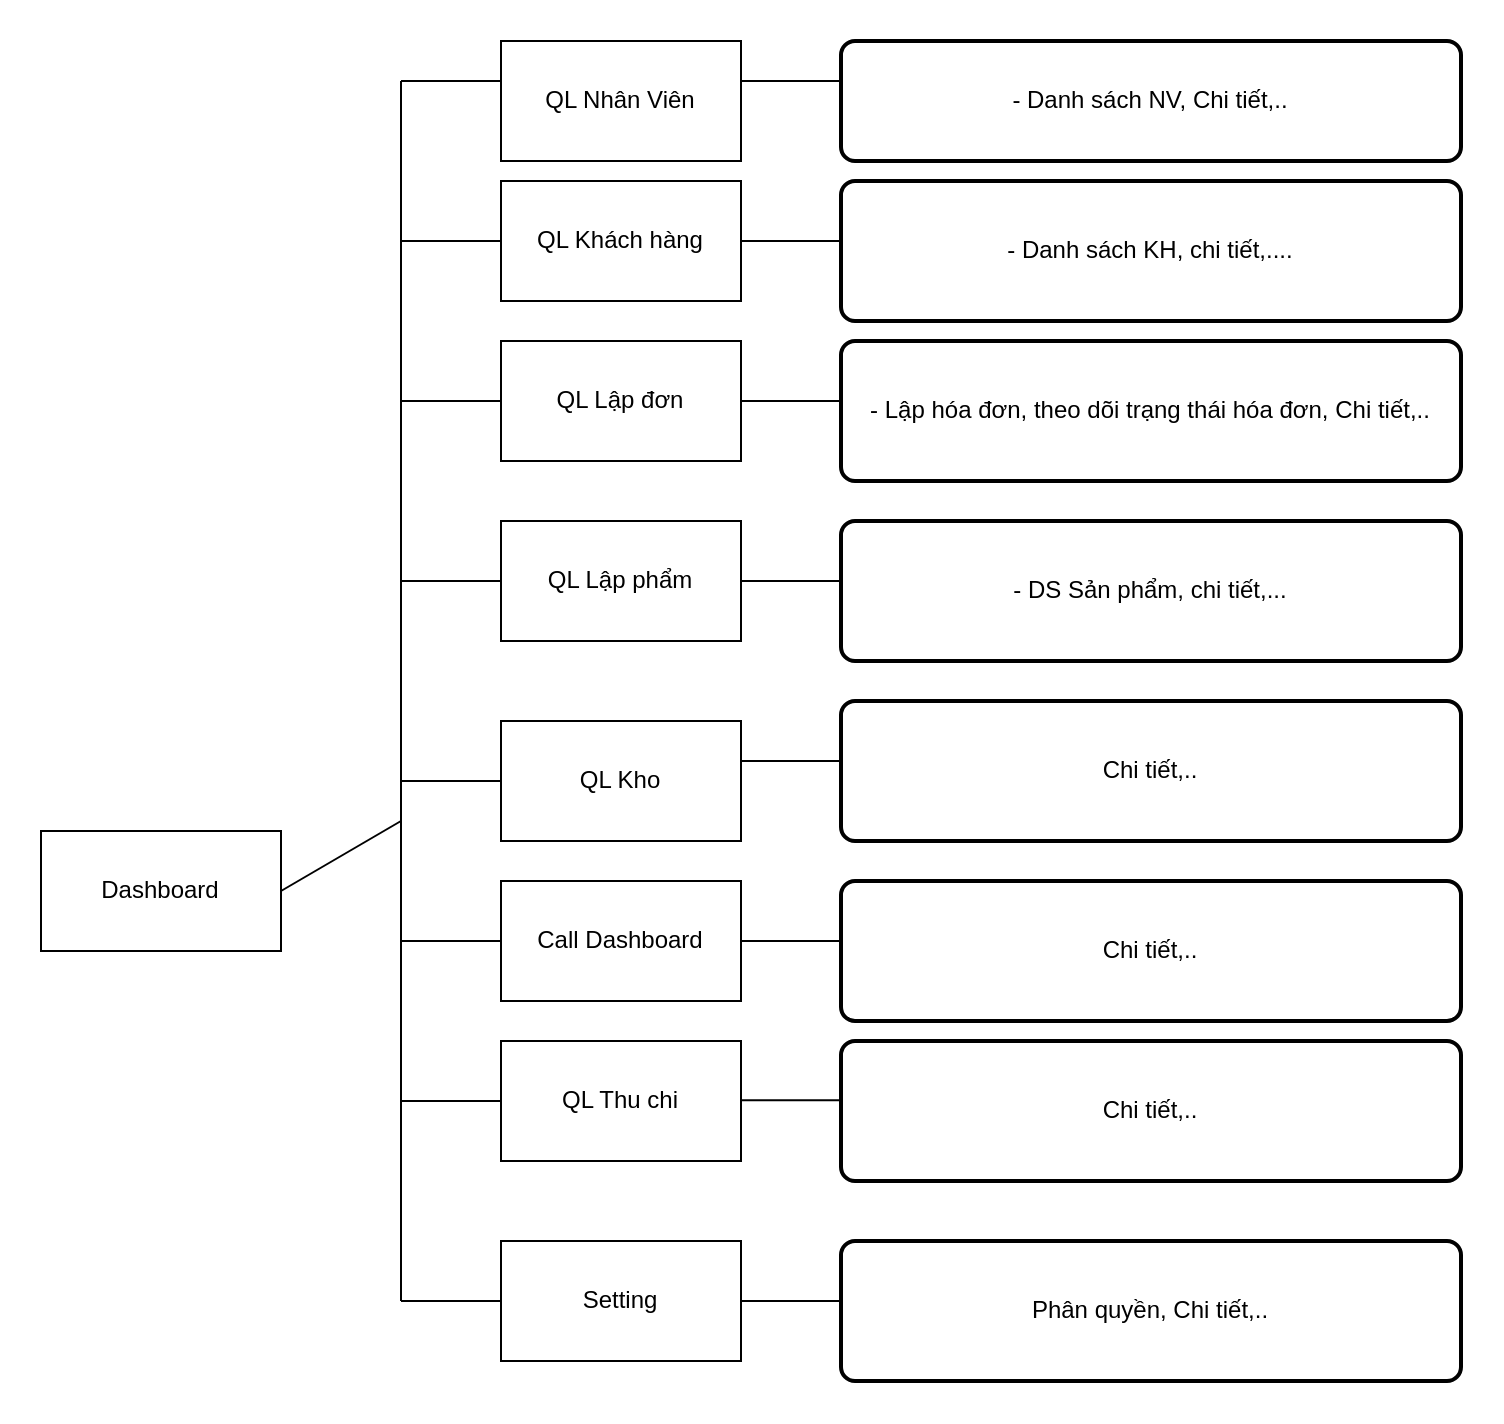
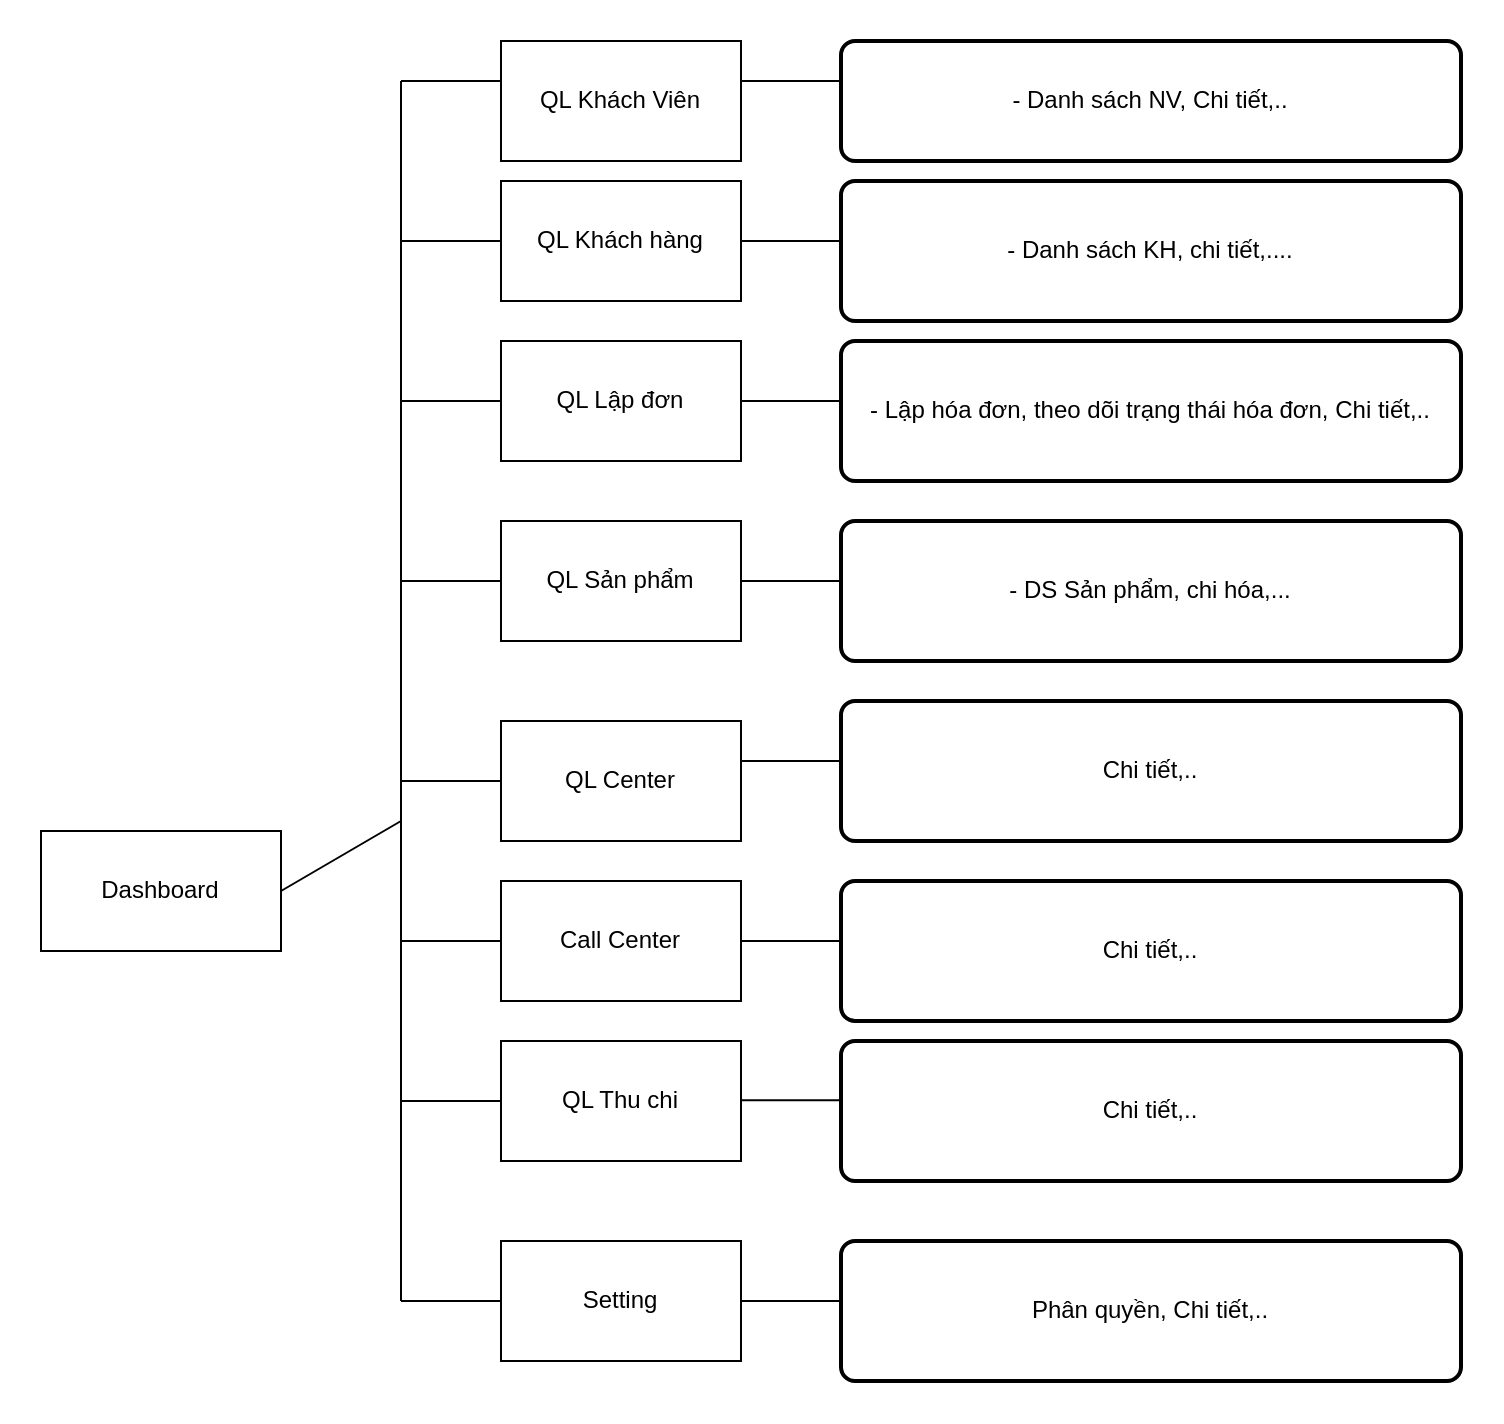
  <mxCell id="0" />
  <mxCell id="1" parent="0" />
  <mxCell id="2" value="Dashboard" style="rounded=0;whiteSpace=wrap;html=1;" vertex="1" parent="1"><mxGeometry x="20" y="415" width="120" height="60" as="geometry" /></mxCell>
  <mxCell id="3" value="" style="endArrow=none;html=1;exitX=1;exitY=0.5;exitDx=0;exitDy=0;" edge="1" parent="1" source="2"><mxGeometry width="50" height="50" relative="1" as="geometry"><mxPoint x="390" y="450" as="sourcePoint" /><mxPoint x="200" y="410" as="targetPoint" /></mxGeometry></mxCell>
  <mxCell id="4" value="" style="endArrow=none;html=1;" edge="1" parent="1"><mxGeometry width="50" height="50" relative="1" as="geometry"><mxPoint x="200" y="40" as="sourcePoint" /><mxPoint x="200" y="650" as="targetPoint" /></mxGeometry></mxCell>
  <mxCell id="5" value="" style="endArrow=none;html=1;" edge="1" parent="1"><mxGeometry width="50" height="50" relative="1" as="geometry"><mxPoint x="200" y="40" as="sourcePoint" /><mxPoint x="250" y="40" as="targetPoint" /><Array as="points" /></mxGeometry></mxCell>
  <mxCell id="6" value="" style="endArrow=none;html=1;" edge="1" parent="1"><mxGeometry width="50" height="50" relative="1" as="geometry"><mxPoint x="200" y="120" as="sourcePoint" /><mxPoint x="250" y="120" as="targetPoint" /><Array as="points" /></mxGeometry></mxCell>
- <mxCell id="7" value="QL Nhân Viên" style="rounded=0;whiteSpace=wrap;html=1;" vertex="1" parent="1"><mxGeometry x="250" width="120" height="60" as="geometry" y="20" /></mxCell>
+ <mxCell id="7" value="QL Khách Viên" style="rounded=0;whiteSpace=wrap;html=1;" vertex="1" parent="1"><mxGeometry x="250" width="120" height="60" as="geometry" y="20" /></mxCell>
  <mxCell id="8" value="QL Khách hàng" style="rounded=0;whiteSpace=wrap;html=1;" vertex="1" parent="1"><mxGeometry x="250" y="90" width="120" height="60" as="geometry" /></mxCell>
  <mxCell id="9" value="" style="endArrow=none;html=1;" edge="1" parent="1"><mxGeometry width="50" height="50" relative="1" as="geometry"><mxPoint x="200" y="200" as="sourcePoint" /><mxPoint x="250" y="200" as="targetPoint" /><Array as="points" /></mxGeometry></mxCell>
  <mxCell id="10" value="QL Lập đơn" style="rounded=0;whiteSpace=wrap;html=1;" vertex="1" parent="1"><mxGeometry x="250" y="170" width="120" height="60" as="geometry" /></mxCell>
  <mxCell id="11" value="" style="endArrow=none;html=1;" edge="1" parent="1"><mxGeometry width="50" height="50" relative="1" as="geometry"><mxPoint x="200" y="290" as="sourcePoint" /><mxPoint x="250" y="290" as="targetPoint" /><Array as="points" /></mxGeometry></mxCell>
- <mxCell id="12" value="QL Lập phẩm" style="rounded=0;whiteSpace=wrap;html=1;" vertex="1" parent="1"><mxGeometry x="250" y="260" width="120" height="60" as="geometry" /></mxCell>
+ <mxCell id="12" value="QL Sản phẩm" style="rounded=0;whiteSpace=wrap;html=1;" vertex="1" parent="1"><mxGeometry x="250" y="260" width="120" height="60" as="geometry" /></mxCell>
  <mxCell id="13" value="" style="endArrow=none;html=1;" edge="1" parent="1"><mxGeometry width="50" height="50" relative="1" as="geometry"><mxPoint x="200" y="390" as="sourcePoint" /><mxPoint x="250" y="390" as="targetPoint" /><Array as="points" /></mxGeometry></mxCell>
- <mxCell id="14" value="QL Kho" style="rounded=0;whiteSpace=wrap;html=1;" vertex="1" parent="1"><mxGeometry x="250" y="360" width="120" height="60" as="geometry" /></mxCell>
+ <mxCell id="14" value="QL Center" style="rounded=0;whiteSpace=wrap;html=1;" vertex="1" parent="1"><mxGeometry x="250" y="360" width="120" height="60" as="geometry" /></mxCell>
  <mxCell id="15" value="" style="endArrow=none;html=1;" edge="1" parent="1"><mxGeometry width="50" height="50" relative="1" as="geometry"><mxPoint x="200" y="470" as="sourcePoint" /><mxPoint x="250" y="470" as="targetPoint" /><Array as="points" /></mxGeometry></mxCell>
- <mxCell id="16" value="Call Dashboard" style="rounded=0;whiteSpace=wrap;html=1;" vertex="1" parent="1"><mxGeometry x="250" y="440" width="120" height="60" as="geometry" /></mxCell>
+ <mxCell id="16" value="Call Center" style="rounded=0;whiteSpace=wrap;html=1;" vertex="1" parent="1"><mxGeometry x="250" y="440" width="120" height="60" as="geometry" /></mxCell>
  <mxCell id="17" value="" style="endArrow=none;html=1;" edge="1" parent="1"><mxGeometry width="50" height="50" relative="1" as="geometry"><mxPoint x="200" y="550" as="sourcePoint" /><mxPoint x="250" y="550" as="targetPoint" /><Array as="points" /></mxGeometry></mxCell>
  <mxCell id="18" value="QL Thu chi" style="rounded=0;whiteSpace=wrap;html=1;" vertex="1" parent="1"><mxGeometry x="250" y="520" width="120" height="60" as="geometry" /></mxCell>
  <mxCell id="19" value="" style="endArrow=none;html=1;" edge="1" parent="1"><mxGeometry width="50" height="50" relative="1" as="geometry"><mxPoint x="200" y="650" as="sourcePoint" /><mxPoint x="250" y="650" as="targetPoint" /><Array as="points" /></mxGeometry></mxCell>
  <mxCell id="20" value="Setting" style="rounded=0;whiteSpace=wrap;html=1;" vertex="1" parent="1"><mxGeometry x="250" y="620" width="120" height="60" as="geometry" /></mxCell>
  <mxCell id="21" value="- Danh sách NV, Chi tiết,.." style="rounded=1;whiteSpace=wrap;html=1;absoluteArcSize=1;arcSize=14;strokeWidth=2;" vertex="1" parent="1"><mxGeometry x="420" width="310" height="60" as="geometry" y="20" /></mxCell>
  <mxCell id="22" value="" style="endArrow=none;html=1;" edge="1" parent="1"><mxGeometry width="50" height="50" relative="1" as="geometry"><mxPoint x="370" y="40" as="sourcePoint" /><mxPoint x="420" y="40" as="targetPoint" /><Array as="points" /></mxGeometry></mxCell>
  <mxCell id="23" value="- Danh sách KH, chi tiết,...." style="rounded=1;whiteSpace=wrap;html=1;absoluteArcSize=1;arcSize=14;strokeWidth=2;" vertex="1" parent="1"><mxGeometry x="420" y="90" width="310" height="70" as="geometry" /></mxCell>
  <mxCell id="24" value="" style="endArrow=none;html=1;" edge="1" parent="1"><mxGeometry width="50" height="50" relative="1" as="geometry"><mxPoint x="370" y="120" as="sourcePoint" /><mxPoint x="420" y="120" as="targetPoint" /><Array as="points" /></mxGeometry></mxCell>
  <mxCell id="25" value="- Lập hóa đơn, theo dõi trạng thái hóa đơn, Chi tiết,.." style="rounded=1;whiteSpace=wrap;html=1;absoluteArcSize=1;arcSize=14;strokeWidth=2;" vertex="1" parent="1"><mxGeometry x="420" y="170" width="310" height="70" as="geometry" /></mxCell>
  <mxCell id="26" value="" style="endArrow=none;html=1;" edge="1" parent="1"><mxGeometry width="50" height="50" relative="1" as="geometry"><mxPoint x="370" y="200" as="sourcePoint" /><mxPoint x="420" y="200" as="targetPoint" /><Array as="points" /></mxGeometry></mxCell>
- <mxCell id="27" value="- DS Sản phẩm, chi tiết,..." style="rounded=1;whiteSpace=wrap;html=1;absoluteArcSize=1;arcSize=14;strokeWidth=2;" vertex="1" parent="1"><mxGeometry x="420" y="260" width="310" height="70" as="geometry" /></mxCell>
+ <mxCell id="27" value="- DS Sản phẩm, chi hóa,..." style="rounded=1;whiteSpace=wrap;html=1;absoluteArcSize=1;arcSize=14;strokeWidth=2;" vertex="1" parent="1"><mxGeometry x="420" y="260" width="310" height="70" as="geometry" /></mxCell>
  <mxCell id="28" value="" style="endArrow=none;html=1;" edge="1" parent="1"><mxGeometry width="50" height="50" relative="1" as="geometry"><mxPoint x="370" y="290" as="sourcePoint" /><mxPoint x="420" y="290" as="targetPoint" /><Array as="points" /></mxGeometry></mxCell>
  <mxCell id="29" value="Chi tiết,.." style="rounded=1;whiteSpace=wrap;html=1;absoluteArcSize=1;arcSize=14;strokeWidth=2;" vertex="1" parent="1"><mxGeometry x="420" y="350" width="310" height="70" as="geometry" /></mxCell>
  <mxCell id="30" value="" style="endArrow=none;html=1;" edge="1" parent="1"><mxGeometry width="50" height="50" relative="1" as="geometry"><mxPoint x="370" y="380" as="sourcePoint" /><mxPoint x="420" y="380" as="targetPoint" /><Array as="points" /></mxGeometry></mxCell>
  <mxCell id="31" value="Chi tiết,.." style="rounded=1;whiteSpace=wrap;html=1;absoluteArcSize=1;arcSize=14;strokeWidth=2;" vertex="1" parent="1"><mxGeometry x="420" y="440" width="310" height="70" as="geometry" /></mxCell>
  <mxCell id="32" value="" style="endArrow=none;html=1;" edge="1" parent="1"><mxGeometry width="50" height="50" relative="1" as="geometry"><mxPoint x="370" y="470" as="sourcePoint" /><mxPoint x="420" y="470" as="targetPoint" /><Array as="points" /></mxGeometry></mxCell>
  <mxCell id="33" value="Chi tiết,.." style="rounded=1;whiteSpace=wrap;html=1;absoluteArcSize=1;arcSize=14;strokeWidth=2;" vertex="1" parent="1"><mxGeometry x="420" y="520" width="310" height="70" as="geometry" /></mxCell>
  <mxCell id="34" value="" style="endArrow=none;html=1;" edge="1" parent="1"><mxGeometry width="50" height="50" relative="1" as="geometry"><mxPoint x="370" y="549.66" as="sourcePoint" /><mxPoint x="420" y="549.66" as="targetPoint" /><Array as="points" /></mxGeometry></mxCell>
  <mxCell id="35" value="Phân quyền, Chi tiết,.." style="rounded=1;whiteSpace=wrap;html=1;absoluteArcSize=1;arcSize=14;strokeWidth=2;" vertex="1" parent="1"><mxGeometry x="420" y="620" width="310" height="70" as="geometry" /></mxCell>
  <mxCell id="36" value="" style="endArrow=none;html=1;" edge="1" parent="1"><mxGeometry width="50" height="50" relative="1" as="geometry"><mxPoint x="370" y="650" as="sourcePoint" /><mxPoint x="420" y="650" as="targetPoint" /><Array as="points" /></mxGeometry></mxCell>
